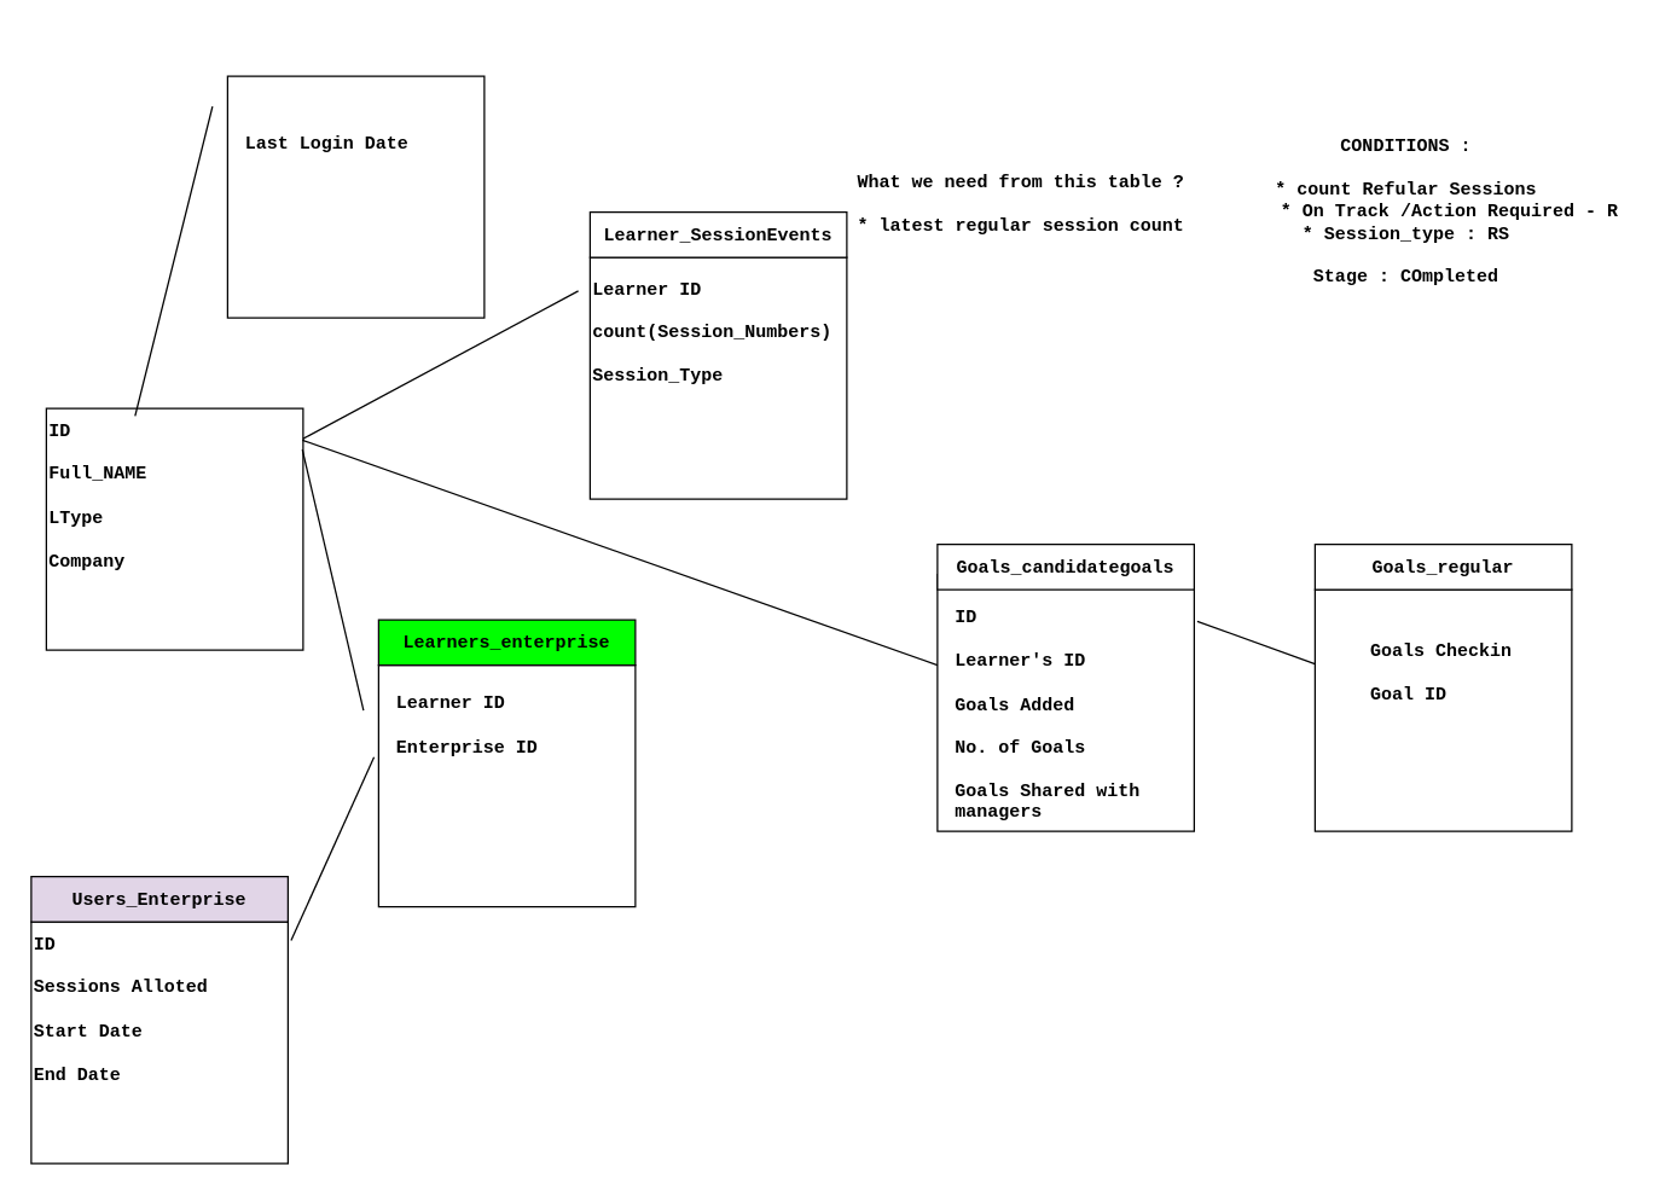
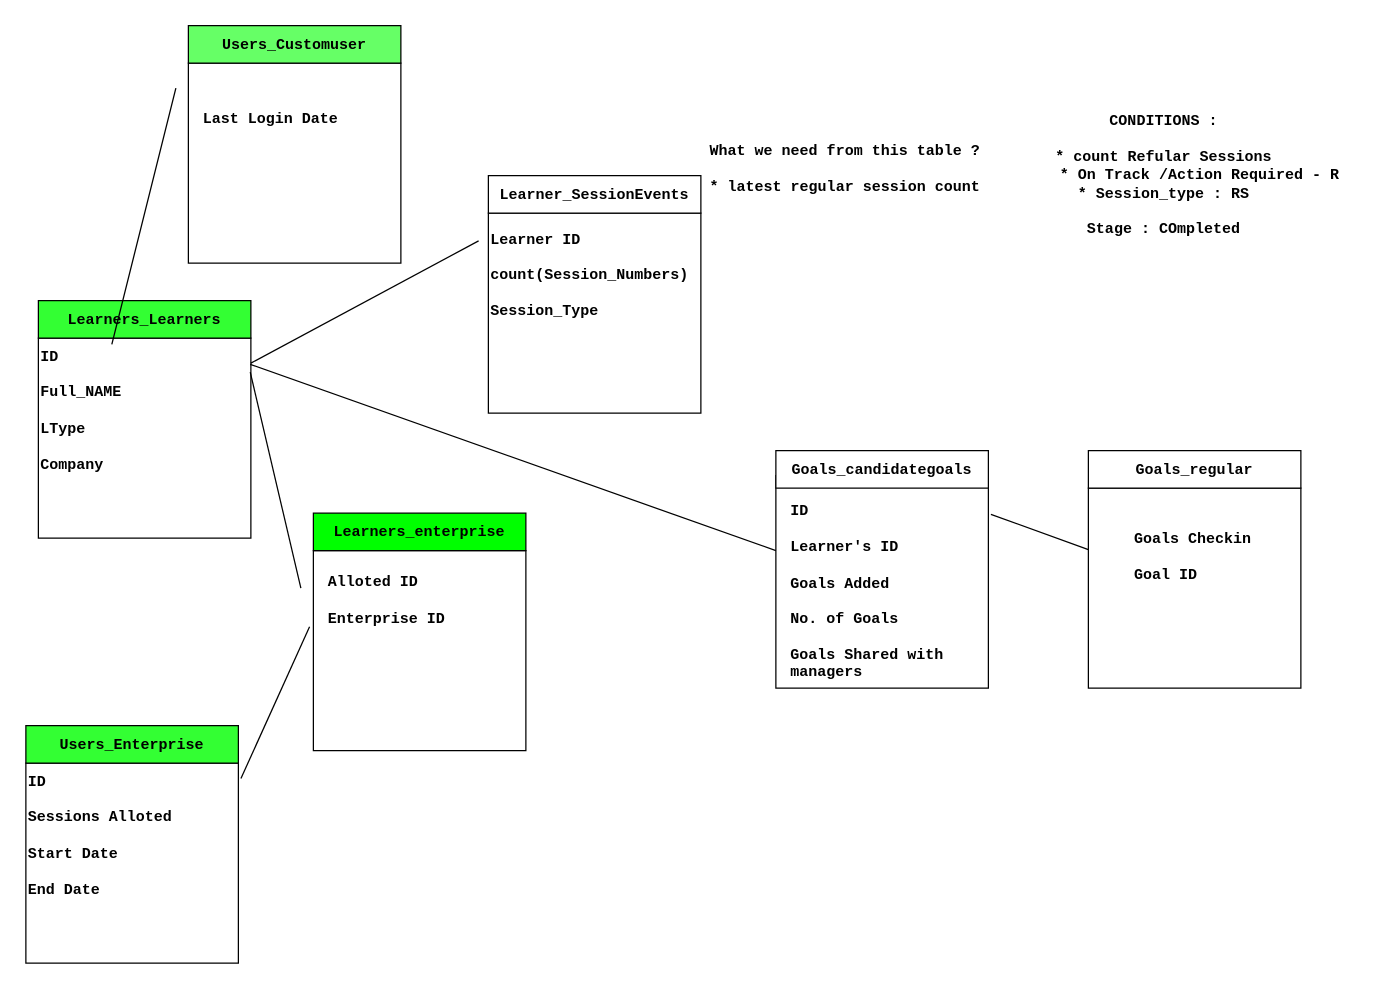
  <mxCell id="0" />
  <mxCell id="1" parent="0" />
  <mxCell id="2" value="" style="rounded=0;whiteSpace=wrap;html=1;fontFamily=Courier New;" vertex="1" parent="1"><mxGeometry x="30" y="270" width="170" height="160" as="geometry" /></mxCell>
+ <mxCell id="3" value="&lt;font face=&quot;Courier New&quot;&gt;&lt;b&gt;Learners_Learners&lt;/b&gt;&lt;/font&gt;" style="rounded=0;whiteSpace=wrap;html=1;fillColor=#33FF33;" vertex="1" parent="1"><mxGeometry x="30" y="240" width="170" height="30" as="geometry" /></mxCell>
  <mxCell id="4" value="&lt;b&gt;ID&lt;br&gt;&lt;br&gt;Full_NAME&lt;br&gt;&lt;br&gt;LType&lt;br&gt;&lt;br&gt;Company&lt;br&gt;&lt;br&gt;&lt;br&gt;&lt;br&gt;&lt;/b&gt;" style="text;html=1;align=left;verticalAlign=middle;resizable=0;points=[];autosize=1;strokeColor=none;fillColor=none;fontFamily=Courier New;" vertex="1" parent="1"><mxGeometry x="30" y="275" width="80" height="150" as="geometry" /></mxCell>
  <mxCell id="5" value="" style="rounded=0;whiteSpace=wrap;html=1;fontFamily=Courier New;" vertex="1" parent="1"><mxGeometry x="390" y="170" width="170" height="160" as="geometry" /></mxCell>
  <mxCell id="6" value="&lt;font face=&quot;Courier New&quot;&gt;&lt;b&gt;Learner_SessionEvents&lt;/b&gt;&lt;/font&gt;" style="rounded=0;whiteSpace=wrap;html=1;" vertex="1" parent="1"><mxGeometry x="390" y="140" width="170" height="30" as="geometry" /></mxCell>
  <mxCell id="7" value="&lt;b&gt;&lt;br&gt;Learner ID&lt;br&gt;&lt;br&gt;count(Session_Numbers)&lt;br&gt;&lt;br&gt;Session_Type&lt;br&gt;&lt;br&gt;&lt;/b&gt;" style="text;html=1;align=left;verticalAlign=middle;resizable=0;points=[];autosize=1;strokeColor=none;fillColor=none;fontFamily=Courier New;" vertex="1" parent="1"><mxGeometry x="390" y="170" width="170" height="100" as="geometry" /></mxCell>
  <mxCell id="8" value="&lt;b&gt;What we need from this table ?&lt;br&gt;&lt;br&gt;* latest regular session count&lt;/b&gt;" style="text;html=1;align=center;verticalAlign=middle;resizable=0;points=[];autosize=1;strokeColor=none;fillColor=none;fontFamily=Courier New;" vertex="1" parent="1"><mxGeometry x="560" y="110" width="230" height="50" as="geometry" /></mxCell>
  <mxCell id="9" value="" style="rounded=0;whiteSpace=wrap;html=1;fontFamily=Courier New;" vertex="1" parent="1"><mxGeometry x="20" y="610" width="170" height="160" as="geometry" /></mxCell>
- <mxCell id="10" value="&lt;font face=&quot;Courier New&quot;&gt;&lt;b&gt;Users_Enterprise&lt;/b&gt;&lt;/font&gt;" style="rounded=0;whiteSpace=wrap;html=1;fillColor=#e1d5e7;" vertex="1" parent="1"><mxGeometry x="20" y="580" width="170" height="30" as="geometry" /></mxCell>
+ <mxCell id="10" value="&lt;font face=&quot;Courier New&quot;&gt;&lt;b&gt;Users_Enterprise&lt;/b&gt;&lt;/font&gt;" style="rounded=0;whiteSpace=wrap;html=1;fillColor=#33FF33;" vertex="1" parent="1"><mxGeometry x="20" y="580" width="170" height="30" as="geometry" /></mxCell>
  <mxCell id="11" value="&lt;b&gt;ID&lt;br&gt;&lt;br&gt;Sessions Alloted&lt;br&gt;&lt;br&gt;Start Date&lt;br&gt;&lt;br&gt;End Date&lt;br&gt;&lt;br&gt;&lt;br&gt;&lt;br&gt;&lt;/b&gt;" style="text;html=1;align=left;verticalAlign=middle;resizable=0;points=[];autosize=1;strokeColor=none;fillColor=none;fontFamily=Courier New;" vertex="1" parent="1"><mxGeometry x="20" y="615" width="130" height="150" as="geometry" /></mxCell>
  <mxCell id="12" value="" style="rounded=0;whiteSpace=wrap;html=1;fontFamily=Courier New;" vertex="1" parent="1"><mxGeometry x="150" y="50" width="170" height="160" as="geometry" /></mxCell>
+ <mxCell id="13" value="&lt;font face=&quot;Courier New&quot;&gt;&lt;b&gt;Users_Customuser&lt;/b&gt;&lt;/font&gt;" style="rounded=0;whiteSpace=wrap;html=1;fillColor=#66FF66;" vertex="1" parent="1"><mxGeometry x="150" y="20" width="170" height="30" as="geometry" /></mxCell>
  <mxCell id="14" value="&lt;b&gt;&lt;br&gt;Last Login Date&lt;br&gt;&lt;br&gt;&lt;/b&gt;" style="text;html=1;align=left;verticalAlign=middle;resizable=0;points=[];autosize=1;strokeColor=none;fillColor=none;fontFamily=Courier New;" vertex="1" parent="1"><mxGeometry x="160" y="70" width="120" height="50" as="geometry" /></mxCell>
  <mxCell id="15" value="" style="rounded=0;whiteSpace=wrap;html=1;fontFamily=Courier New;" vertex="1" parent="1"><mxGeometry x="620" y="380" width="170" height="170" as="geometry" /></mxCell>
  <mxCell id="16" value="&lt;font face=&quot;Courier New&quot;&gt;&lt;b&gt;Goals_candidategoals&lt;/b&gt;&lt;/font&gt;" style="rounded=0;whiteSpace=wrap;html=1;" vertex="1" parent="1"><mxGeometry x="620" y="360" width="170" height="30" as="geometry" /></mxCell>
  <mxCell id="17" value="&lt;b&gt;ID&lt;br&gt;&lt;br&gt;Learner's ID&lt;br&gt;&lt;br&gt;Goals Added&lt;br&gt;&lt;br&gt;No. of Goals&lt;br&gt;&lt;br&gt;Goals Shared with &lt;br&gt;managers&lt;br&gt;&lt;br&gt;&lt;br&gt;&lt;br&gt;&lt;/b&gt;" style="text;html=1;align=left;verticalAlign=middle;resizable=0;points=[];autosize=1;strokeColor=none;fillColor=none;fontFamily=Courier New;" vertex="1" parent="1"><mxGeometry x="630" y="400" width="140" height="190" as="geometry" /></mxCell>
  <mxCell id="18" value="" style="rounded=0;whiteSpace=wrap;html=1;fontFamily=Courier New;" vertex="1" parent="1"><mxGeometry x="870" y="390" width="170" height="160" as="geometry" /></mxCell>
  <mxCell id="19" value="&lt;font face=&quot;Courier New&quot;&gt;&lt;b&gt;Goals_regular&lt;/b&gt;&lt;/font&gt;" style="rounded=0;whiteSpace=wrap;html=1;" vertex="1" parent="1"><mxGeometry x="870" y="360" width="170" height="30" as="geometry" /></mxCell>
  <mxCell id="20" value="&lt;b&gt;Goals Checkin&lt;br&gt;&lt;br&gt;Goal ID&lt;br&gt;&lt;/b&gt;" style="text;html=1;align=left;verticalAlign=middle;resizable=0;points=[];autosize=1;strokeColor=none;fillColor=none;fontFamily=Courier New;" vertex="1" parent="1"><mxGeometry x="905" y="420" width="110" height="50" as="geometry" /></mxCell>
  <mxCell id="21" value="" style="rounded=0;whiteSpace=wrap;html=1;fontFamily=Courier New;" vertex="1" parent="1"><mxGeometry x="250" y="440" width="170" height="160" as="geometry" /></mxCell>
  <mxCell id="22" value="&lt;font face=&quot;Courier New&quot;&gt;&lt;b&gt;Learners_enterprise&lt;/b&gt;&lt;/font&gt;" style="rounded=0;whiteSpace=wrap;html=1;fillColor=#00FF00;" vertex="1" parent="1"><mxGeometry x="250" y="410" width="170" height="30" as="geometry" /></mxCell>
- <mxCell id="23" value="&lt;b&gt;Learner ID&lt;br&gt;&lt;br&gt;Enterprise ID&lt;br&gt;&lt;/b&gt;" style="text;html=1;align=left;verticalAlign=middle;resizable=0;points=[];autosize=1;strokeColor=none;fillColor=none;fontFamily=Courier New;" vertex="1" parent="1"><mxGeometry x="260" y="455" width="110" height="50" as="geometry" /></mxCell>
+ <mxCell id="23" value="&lt;b&gt;Alloted ID&lt;br&gt;&lt;br&gt;Enterprise ID&lt;br&gt;&lt;/b&gt;" style="text;html=1;align=left;verticalAlign=middle;resizable=0;points=[];autosize=1;strokeColor=none;fillColor=none;fontFamily=Courier New;" vertex="1" parent="1"><mxGeometry x="260" y="455" width="110" height="50" as="geometry" /></mxCell>
  <mxCell id="24" value="" style="endArrow=none;html=1;rounded=0;fontFamily=Courier New;exitX=0.997;exitY=0.131;exitDx=0;exitDy=0;exitPerimeter=0;" edge="1" parent="1" source="2"><mxGeometry width="50" height="50" relative="1" as="geometry"><mxPoint x="570" y="490" as="sourcePoint" /><mxPoint x="620" y="440" as="targetPoint" /></mxGeometry></mxCell>
  <mxCell id="25" value="" style="endArrow=none;html=1;rounded=0;fontFamily=Courier New;exitX=1.012;exitY=0.182;exitDx=0;exitDy=0;exitPerimeter=0;" edge="1" parent="1" source="15" target="18"><mxGeometry width="50" height="50" relative="1" as="geometry"><mxPoint x="570" y="490" as="sourcePoint" /><mxPoint x="620" y="440" as="targetPoint" /></mxGeometry></mxCell>
  <mxCell id="26" value="" style="endArrow=none;html=1;rounded=0;fontFamily=Courier New;entryX=-0.046;entryY=0.222;entryDx=0;entryDy=0;entryPerimeter=0;exitX=1;exitY=0.125;exitDx=0;exitDy=0;exitPerimeter=0;" edge="1" parent="1" source="2" target="7"><mxGeometry width="50" height="50" relative="1" as="geometry"><mxPoint x="570" y="450" as="sourcePoint" /><mxPoint x="620" y="400" as="targetPoint" /></mxGeometry></mxCell>
  <mxCell id="27" value="" style="endArrow=none;html=1;rounded=0;fontFamily=Courier New;" edge="1" parent="1" source="4"><mxGeometry width="50" height="50" relative="1" as="geometry"><mxPoint x="570" y="450" as="sourcePoint" /><mxPoint x="140" y="70" as="targetPoint" /></mxGeometry></mxCell>
  <mxCell id="28" value="" style="endArrow=none;html=1;rounded=0;fontFamily=Courier New;entryX=0.997;entryY=0.17;entryDx=0;entryDy=0;entryPerimeter=0;" edge="1" parent="1" target="2"><mxGeometry width="50" height="50" relative="1" as="geometry"><mxPoint x="240" y="470" as="sourcePoint" /><mxPoint x="620" y="430" as="targetPoint" /></mxGeometry></mxCell>
  <mxCell id="29" value="" style="endArrow=none;html=1;rounded=0;fontFamily=Courier New;exitX=1.012;exitY=0.077;exitDx=0;exitDy=0;exitPerimeter=0;entryX=-0.018;entryY=0.381;entryDx=0;entryDy=0;entryPerimeter=0;" edge="1" parent="1" source="9" target="21"><mxGeometry width="50" height="50" relative="1" as="geometry"><mxPoint x="570" y="480" as="sourcePoint" /><mxPoint x="620" y="430" as="targetPoint" /></mxGeometry></mxCell>
  <mxCell id="30" value="&lt;b&gt;CONDITIONS :&lt;br&gt;&lt;br&gt;* count Refular Sessions&lt;br&gt;&amp;nbsp; &amp;nbsp; &amp;nbsp; &amp;nbsp; * On Track /Action Required - R&lt;br&gt;* Session_type : RS&lt;br&gt;&lt;br&gt;Stage : COmpleted&lt;br&gt;&lt;/b&gt;" style="text;html=1;align=center;verticalAlign=middle;resizable=0;points=[];autosize=1;strokeColor=none;fillColor=none;fontFamily=Courier New;" vertex="1" parent="1"><mxGeometry x="780" y="90" width="300" height="100" as="geometry" /></mxCell>
